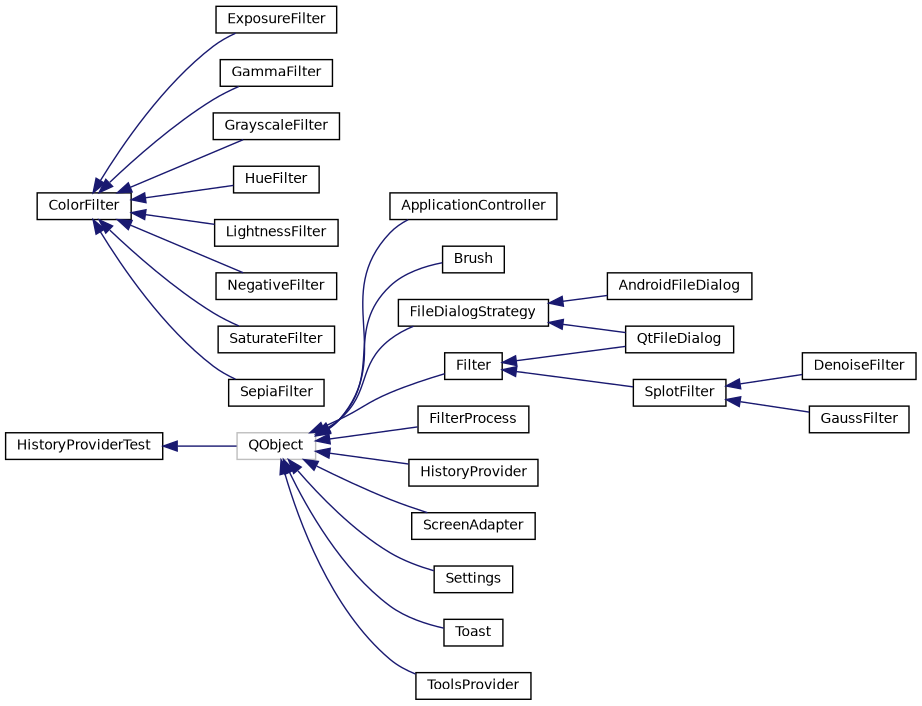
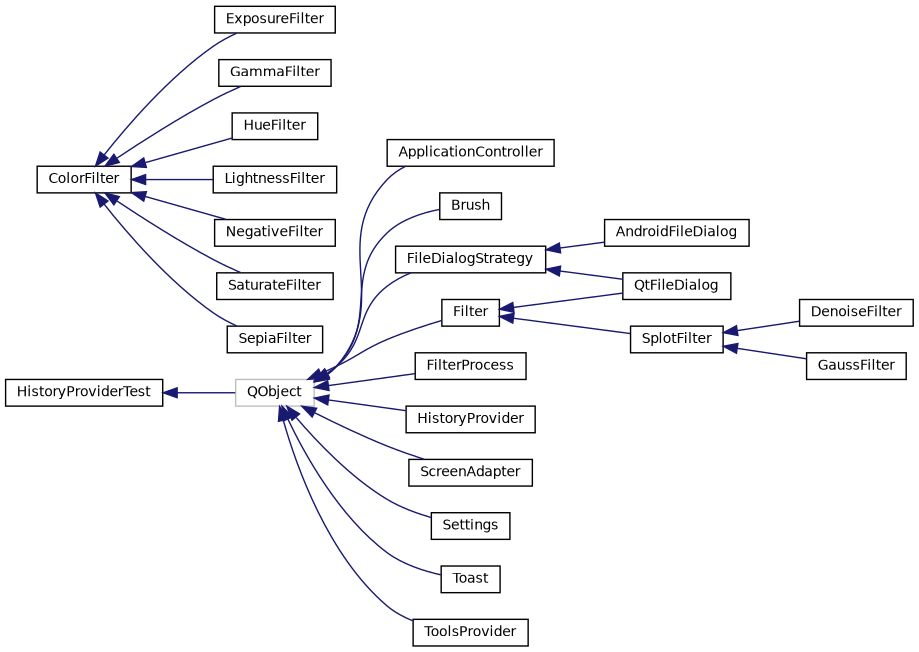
  digraph {
    rankdir=LR
    node [color=black fillcolor=white fontname=Helvetica fontsize=10 shape=record style=filled]
    edge [color=midnightblue dir=back fontname=Helvetica fontsize=10 labelfontname=Helvetica labelfontsize=10 style=solid]
    n1 [color=grey75 height=0.2 label=QObject width=0.4]
    n2 [height=0.2 label=ApplicationController width=0.4]
    n3 [height=0.2 label=Brush width=0.4]
    n4 [height=0.2 label=FileDialogStrategy width=0.4]
    n5 [height=0.2 label=Filter width=0.4]
    n6 [height=0.2 label=FilterProcess width=0.4]
    n7 [height=0.2 label=HistoryProvider width=0.4]
    n8 [height=0.2 label=ScreenAdapter width=0.4]
    n9 [height=0.2 label=Settings width=0.4]
    n10 [height=0.2 label=Toast width=0.4]
    n11 [height=0.2 label=ToolsProvider width=0.4]
    n12 [height=0.2 label=AndroidFileDialog width=0.4]
    n13 [height=0.2 label=QtFileDialog width=0.4]
    n14 [height=0.2 label=SplotFilter width=0.4]
    n15 [height=0.2 label=HistoryProviderTest width=0.4]
    n16 [height=0.2 label=ColorFilter width=0.4]
    n17 [height=0.2 label=ExposureFilter width=0.4]
    n18 [height=0.2 label=GammaFilter width=0.4]
-   n19 [height=0.2 label=GrayscaleFilter width=0.4]
    n20 [height=0.2 label=HueFilter width=0.4]
    n21 [height=0.2 label=LightnessFilter width=0.4]
    n22 [height=0.2 label=NegativeFilter width=0.4]
    n23 [height=0.2 label=SaturateFilter width=0.4]
    n24 [height=0.2 label=SepiaFilter width=0.4]
    n25 [height=0.2 label=DenoiseFilter width=0.4]
    n26 [height=0.2 label=GaussFilter width=0.4]
    n1 -> n2
    n1 -> n3
    n1 -> n4
    n1 -> n5
    n1 -> n6
    n1 -> n7
    n1 -> n8
    n1 -> n9
    n1 -> n10
    n1 -> n11
    n4 -> n12
    n4 -> n13
    n5 -> n13
    n5 -> n14
    n14 -> n25
    n14 -> n26
    n15 -> n1
    n16 -> n17
    n16 -> n18
-   n16 -> n19
    n16 -> n20
    n16 -> n21
    n16 -> n22
    n16 -> n23
    n16 -> n24
  }
